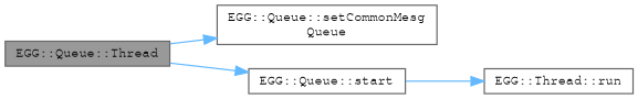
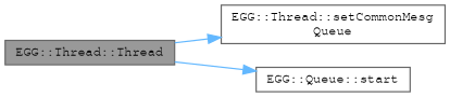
  digraph {
    rankdir=LR
    node [color=grey40 fillcolor=white fontname=FreeMono fontsize=10 shape=box style=filled]
    edge [color=steelblue1 fontname=FreeMono fontsize=10 labelfontname=FreeMono labelfontsize=10 style=solid]
-   n1 [color=gray40 fillcolor=grey60 fontcolor=black height=0.2 label="EGG::Queue::Thread" width=0.4]
-   n2 [height=0.2 label="EGG::Queue::setCommonMesg\lQueue" width=0.4]
+   n1 [color=gray40 fillcolor=grey60 fontcolor=black height=0.2 label="EGG::Thread::Thread" width=0.4]
+   n2 [height=0.2 label="EGG::Thread::setCommonMesg\lQueue" width=0.4]
    n3 [height=0.2 label="EGG::Queue::start" width=0.4]
-   n4 [height=0.2 label="EGG::Thread::run" width=0.4]
    n1 -> n2
    n1 -> n3
-   n3 -> n4
  }
